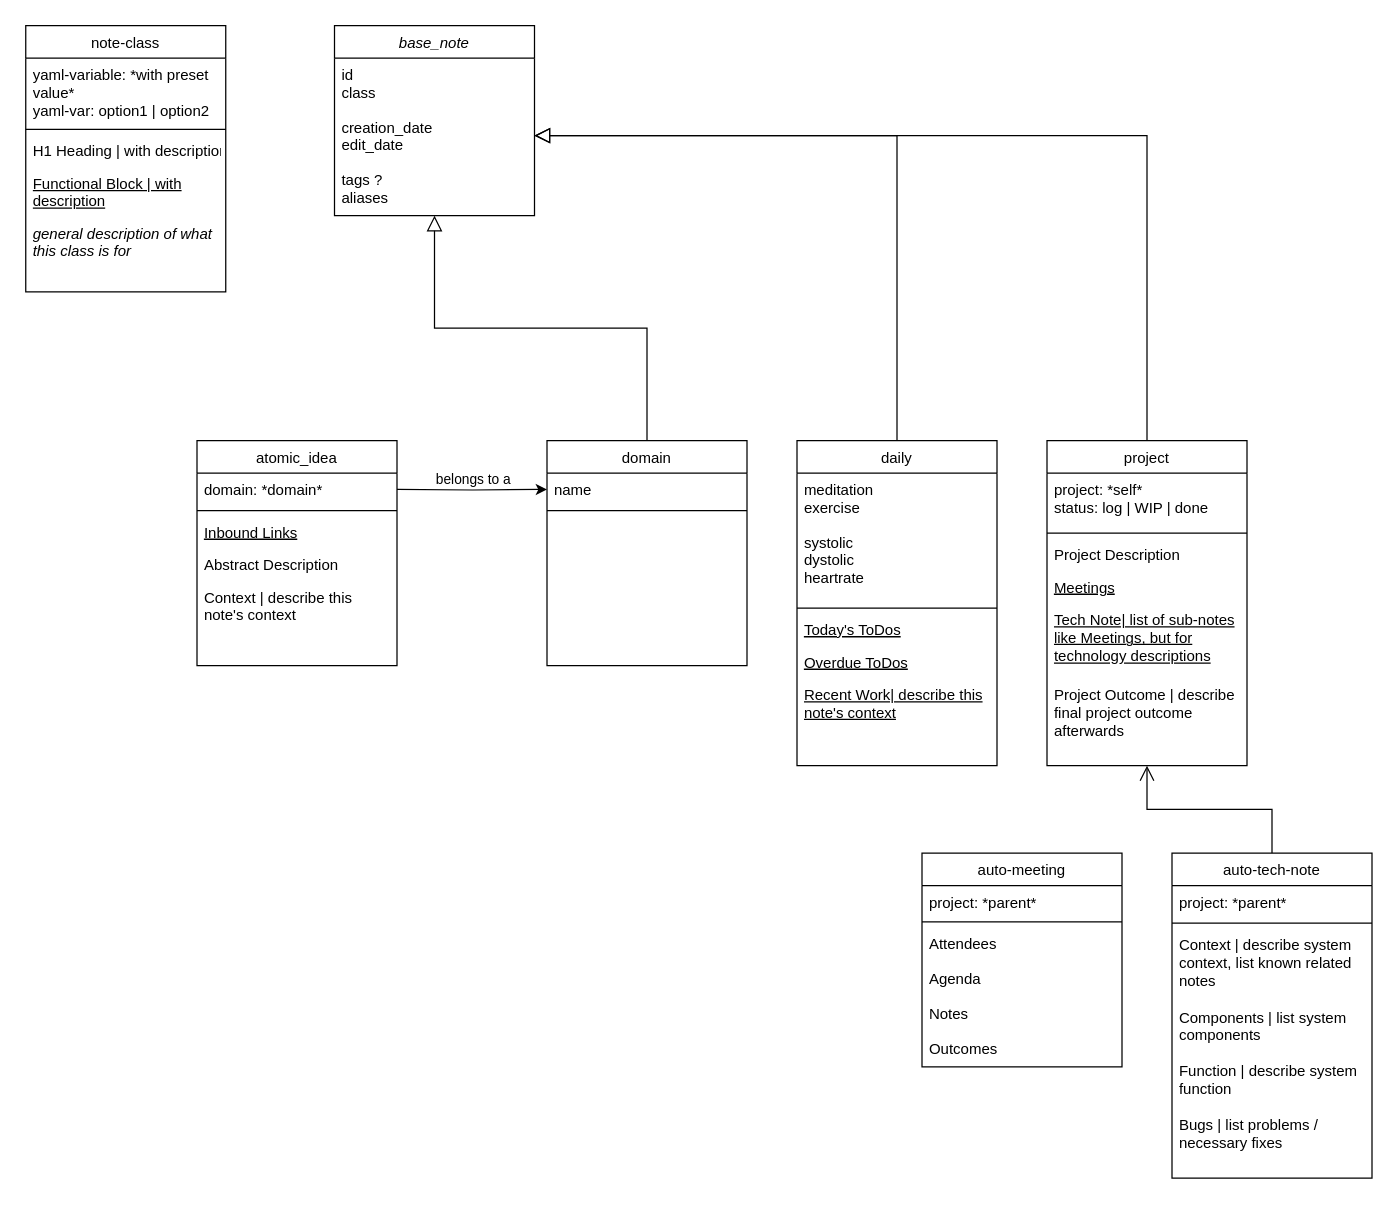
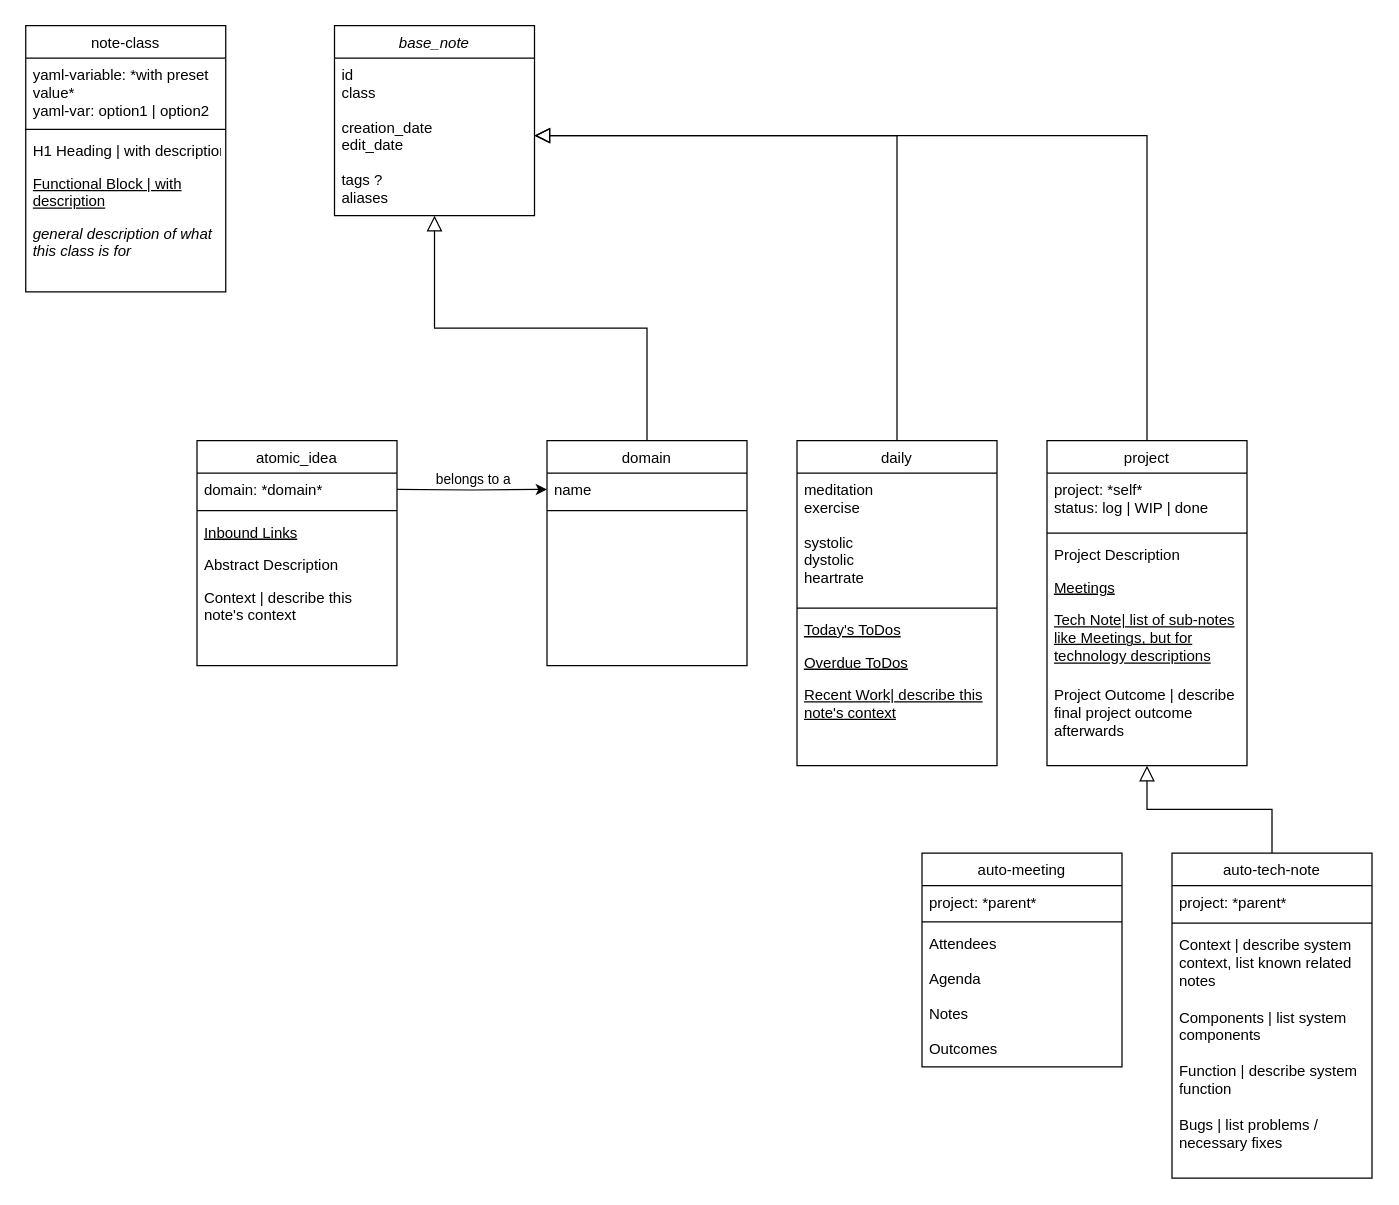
  <mxCell id="0" />
  <mxCell id="1" parent="0" />
  <mxCell id="2" value="base_note" style="swimlane;fontStyle=2;align=center;verticalAlign=top;childLayout=stackLayout;horizontal=1;startSize=26;horizontalStack=0;resizeParent=1;resizeLast=0;collapsible=1;marginBottom=0;rounded=0;shadow=0;strokeWidth=1;" parent="1" vertex="1"><mxGeometry x="267" y="20" width="160" height="152" as="geometry"><mxRectangle x="230" y="140" width="160" height="26" as="alternateBounds" /></mxGeometry></mxCell>
  <mxCell id="3" value="id&#10;class&#10;&#10;creation_date&#10;edit_date&#10;&#10;tags ?&#10;aliases&#10;" style="text;align=left;verticalAlign=top;spacingLeft=4;spacingRight=4;overflow=hidden;rotatable=0;points=[[0,0.5],[1,0.5]];portConstraint=eastwest;strokeColor=none;" parent="2" vertex="1"><mxGeometry y="26" width="160" height="124" as="geometry" /></mxCell>
  <mxCell id="4" value="atomic_idea" style="swimlane;fontStyle=0;align=center;verticalAlign=top;childLayout=stackLayout;horizontal=1;startSize=26;horizontalStack=0;resizeParent=1;resizeLast=0;collapsible=1;marginBottom=0;rounded=0;shadow=0;strokeWidth=1;" parent="1" vertex="1"><mxGeometry x="157" y="352" width="160" height="180" as="geometry"><mxRectangle x="130" y="380" width="160" height="26" as="alternateBounds" /></mxGeometry></mxCell>
  <mxCell id="5" value="domain: *domain*" style="text;align=left;verticalAlign=top;spacingLeft=4;spacingRight=4;overflow=hidden;rotatable=0;points=[[0,0.5],[1,0.5]];portConstraint=eastwest;" parent="4" vertex="1"><mxGeometry y="26" width="160" height="26" as="geometry" /></mxCell>
  <mxCell id="6" value="" style="line;html=1;strokeWidth=1;align=left;verticalAlign=middle;spacingTop=-1;spacingLeft=3;spacingRight=3;rotatable=0;labelPosition=right;points=[];portConstraint=eastwest;" parent="4" vertex="1"><mxGeometry y="52" width="160" height="8" as="geometry" /></mxCell>
  <mxCell id="7" value="Inbound Links" style="text;align=left;verticalAlign=top;spacingLeft=4;spacingRight=4;overflow=hidden;rotatable=0;points=[[0,0.5],[1,0.5]];portConstraint=eastwest;fontStyle=4" parent="4" vertex="1"><mxGeometry y="60" width="160" height="26" as="geometry" /></mxCell>
  <mxCell id="8" value="Abstract Description" style="text;align=left;verticalAlign=top;spacingLeft=4;spacingRight=4;overflow=hidden;rotatable=0;points=[[0,0.5],[1,0.5]];portConstraint=eastwest;" parent="4" vertex="1"><mxGeometry y="86" width="160" height="26" as="geometry" /></mxCell>
  <mxCell id="9" value="Context | describe this note's context" style="text;align=left;verticalAlign=top;spacingLeft=4;spacingRight=4;overflow=hidden;rotatable=0;points=[[0,0.5],[1,0.5]];portConstraint=eastwest;fontStyle=0;whiteSpace=wrap;" parent="4" vertex="1"><mxGeometry y="112" width="160" height="42" as="geometry" /></mxCell>
  <mxCell id="10" value="domain" style="swimlane;fontStyle=0;align=center;verticalAlign=top;childLayout=stackLayout;horizontal=1;startSize=26;horizontalStack=0;resizeParent=1;resizeLast=0;collapsible=1;marginBottom=0;rounded=0;shadow=0;strokeWidth=1;" parent="1" vertex="1"><mxGeometry x="437" y="352" width="160" height="180" as="geometry"><mxRectangle x="340" y="380" width="170" height="26" as="alternateBounds" /></mxGeometry></mxCell>
  <mxCell id="11" value="name" style="text;align=left;verticalAlign=top;spacingLeft=4;spacingRight=4;overflow=hidden;rotatable=0;points=[[0,0.5],[1,0.5]];portConstraint=eastwest;" parent="10" vertex="1"><mxGeometry y="26" width="160" height="26" as="geometry" /></mxCell>
  <mxCell id="12" value="" style="line;html=1;strokeWidth=1;align=left;verticalAlign=middle;spacingTop=-1;spacingLeft=3;spacingRight=3;rotatable=0;labelPosition=right;points=[];portConstraint=eastwest;" parent="10" vertex="1"><mxGeometry y="52" width="160" height="8" as="geometry" /></mxCell>
  <mxCell id="13" value="" style="endArrow=block;endSize=10;endFill=0;shadow=0;strokeWidth=1;rounded=0;edgeStyle=elbowEdgeStyle;elbow=vertical;" parent="1" source="10" target="2" edge="1"><mxGeometry width="160" relative="1" as="geometry"><mxPoint x="247" y="185" as="sourcePoint" /><mxPoint x="347" y="83" as="targetPoint" /></mxGeometry></mxCell>
  <mxCell id="14" style="edgeStyle=orthogonalEdgeStyle;rounded=0;orthogonalLoop=1;jettySize=auto;html=1;exitX=1;exitY=0.5;exitDx=0;exitDy=0;entryX=0;entryY=0.5;entryDx=0;entryDy=0;" parent="1" target="11" edge="1"><mxGeometry relative="1" as="geometry"><mxPoint x="317" y="391" as="sourcePoint" /></mxGeometry></mxCell>
  <mxCell id="15" value="belongs to a" style="edgeLabel;html=1;align=center;verticalAlign=middle;resizable=0;points=[];" parent="14" vertex="1" connectable="0"><mxGeometry x="-0.226" relative="1" as="geometry"><mxPoint x="14" y="-9" as="offset" /></mxGeometry></mxCell>
  <mxCell id="16" style="edgeStyle=orthogonalEdgeStyle;rounded=0;orthogonalLoop=1;jettySize=auto;html=1;exitX=0.5;exitY=0;exitDx=0;exitDy=0;entryX=1;entryY=0.5;entryDx=0;entryDy=0;endArrow=block;endSize=10;endFill=0;shadow=0;strokeWidth=1;" parent="1" source="17" target="3" edge="1"><mxGeometry relative="1" as="geometry" /></mxCell>
  <mxCell id="17" value="daily" style="swimlane;fontStyle=0;align=center;verticalAlign=top;childLayout=stackLayout;horizontal=1;startSize=26;horizontalStack=0;resizeParent=1;resizeLast=0;collapsible=1;marginBottom=0;rounded=0;shadow=0;strokeWidth=1;" parent="1" vertex="1"><mxGeometry x="637" y="352" width="160" height="260" as="geometry"><mxRectangle x="130" y="380" width="160" height="26" as="alternateBounds" /></mxGeometry></mxCell>
  <mxCell id="18" value="meditation&#10;exercise&#10;&#10;systolic&#10;dystolic&#10;heartrate" style="text;align=left;verticalAlign=top;spacingLeft=4;spacingRight=4;overflow=hidden;rotatable=0;points=[[0,0.5],[1,0.5]];portConstraint=eastwest;" parent="17" vertex="1"><mxGeometry y="26" width="160" height="104" as="geometry" /></mxCell>
  <mxCell id="19" value="" style="line;html=1;strokeWidth=1;align=left;verticalAlign=middle;spacingTop=-1;spacingLeft=3;spacingRight=3;rotatable=0;labelPosition=right;points=[];portConstraint=eastwest;" parent="17" vertex="1"><mxGeometry y="130" width="160" height="8" as="geometry" /></mxCell>
  <mxCell id="20" value="Today's ToDos" style="text;align=left;verticalAlign=top;spacingLeft=4;spacingRight=4;overflow=hidden;rotatable=0;points=[[0,0.5],[1,0.5]];portConstraint=eastwest;fontStyle=4" parent="17" vertex="1"><mxGeometry y="138" width="160" height="26" as="geometry" /></mxCell>
  <mxCell id="21" value="Overdue ToDos" style="text;align=left;verticalAlign=top;spacingLeft=4;spacingRight=4;overflow=hidden;rotatable=0;points=[[0,0.5],[1,0.5]];portConstraint=eastwest;fontStyle=4" parent="17" vertex="1"><mxGeometry y="164" width="160" height="26" as="geometry" /></mxCell>
  <mxCell id="22" value="Recent Work| describe this note's context" style="text;align=left;verticalAlign=top;spacingLeft=4;spacingRight=4;overflow=hidden;rotatable=0;points=[[0,0.5],[1,0.5]];portConstraint=eastwest;fontStyle=4;whiteSpace=wrap;" parent="17" vertex="1"><mxGeometry y="190" width="160" height="42" as="geometry" /></mxCell>
  <mxCell id="23" style="edgeStyle=orthogonalEdgeStyle;rounded=0;orthogonalLoop=1;jettySize=auto;html=1;exitX=0.5;exitY=0;exitDx=0;exitDy=0;entryX=1;entryY=0.5;entryDx=0;entryDy=0;endArrow=block;endSize=10;endFill=0;shadow=0;strokeWidth=1;" parent="1" source="24" target="3" edge="1"><mxGeometry relative="1" as="geometry" /></mxCell>
  <mxCell id="24" value="project" style="swimlane;fontStyle=0;align=center;verticalAlign=top;childLayout=stackLayout;horizontal=1;startSize=26;horizontalStack=0;resizeParent=1;resizeLast=0;collapsible=1;marginBottom=0;rounded=0;shadow=0;strokeWidth=1;" parent="1" vertex="1"><mxGeometry x="837" y="352" width="160" height="260" as="geometry"><mxRectangle x="130" y="380" width="160" height="26" as="alternateBounds" /></mxGeometry></mxCell>
  <mxCell id="25" value="project: *self*&#10;status: log | WIP | done&#10;&#10;" style="text;align=left;verticalAlign=top;spacingLeft=4;spacingRight=4;overflow=hidden;rotatable=0;points=[[0,0.5],[1,0.5]];portConstraint=eastwest;" parent="24" vertex="1"><mxGeometry y="26" width="160" height="44" as="geometry" /></mxCell>
  <mxCell id="26" value="" style="line;html=1;strokeWidth=1;align=left;verticalAlign=middle;spacingTop=-1;spacingLeft=3;spacingRight=3;rotatable=0;labelPosition=right;points=[];portConstraint=eastwest;" parent="24" vertex="1"><mxGeometry y="70" width="160" height="8" as="geometry" /></mxCell>
  <mxCell id="27" value="Project Description" style="text;align=left;verticalAlign=top;spacingLeft=4;spacingRight=4;overflow=hidden;rotatable=0;points=[[0,0.5],[1,0.5]];portConstraint=eastwest;fontStyle=0" parent="24" vertex="1"><mxGeometry y="78" width="160" height="26" as="geometry" /></mxCell>
  <mxCell id="28" value="Meetings" style="text;align=left;verticalAlign=top;spacingLeft=4;spacingRight=4;overflow=hidden;rotatable=0;points=[[0,0.5],[1,0.5]];portConstraint=eastwest;fontStyle=4" parent="24" vertex="1"><mxGeometry y="104" width="160" height="26" as="geometry" /></mxCell>
  <mxCell id="29" value="Tech Note| list of sub-notes like Meetings, but for technology descriptions" style="text;align=left;verticalAlign=top;spacingLeft=4;spacingRight=4;overflow=hidden;rotatable=0;points=[[0,0.5],[1,0.5]];portConstraint=eastwest;fontStyle=4;whiteSpace=wrap;" parent="24" vertex="1"><mxGeometry y="130" width="160" height="60" as="geometry" /></mxCell>
  <mxCell id="30" value="Project Outcome | describe final project outcome afterwards" style="text;align=left;verticalAlign=top;spacingLeft=4;spacingRight=4;overflow=hidden;rotatable=0;points=[[0,0.5],[1,0.5]];portConstraint=eastwest;fontStyle=0;whiteSpace=wrap;" parent="24" vertex="1"><mxGeometry y="190" width="160" height="50" as="geometry" /></mxCell>
  <mxCell id="31" value="auto-meeting" style="swimlane;fontStyle=0;align=center;verticalAlign=top;childLayout=stackLayout;horizontal=1;startSize=26;horizontalStack=0;resizeParent=1;resizeLast=0;collapsible=1;marginBottom=0;rounded=0;shadow=0;strokeWidth=1;" parent="1" vertex="1"><mxGeometry x="737" y="682" width="160" height="171" as="geometry"><mxRectangle x="130" y="380" width="160" height="26" as="alternateBounds" /></mxGeometry></mxCell>
  <mxCell id="32" value="project: *parent*" style="text;align=left;verticalAlign=top;spacingLeft=4;spacingRight=4;overflow=hidden;rotatable=0;points=[[0,0.5],[1,0.5]];portConstraint=eastwest;" parent="31" vertex="1"><mxGeometry y="26" width="160" height="25" as="geometry" /></mxCell>
  <mxCell id="33" value="" style="line;html=1;strokeWidth=1;align=left;verticalAlign=middle;spacingTop=-1;spacingLeft=3;spacingRight=3;rotatable=0;labelPosition=right;points=[];portConstraint=eastwest;" parent="31" vertex="1"><mxGeometry y="51" width="160" height="8" as="geometry" /></mxCell>
  <mxCell id="34" value="Attendees&#10;&#10;Agenda&#10;&#10;Notes&#10;&#10;Outcomes" style="text;align=left;verticalAlign=top;spacingLeft=4;spacingRight=4;overflow=hidden;rotatable=0;points=[[0,0.5],[1,0.5]];portConstraint=eastwest;fontStyle=0" parent="31" vertex="1"><mxGeometry y="59" width="160" height="112" as="geometry" /></mxCell>
- <mxCell id="35" style="edgeStyle=orthogonalEdgeStyle;rounded=0;orthogonalLoop=1;jettySize=auto;html=1;exitX=0.5;exitY=0;exitDx=0;exitDy=0;entryX=0.5;entryY=1;entryDx=0;entryDy=0;endArrow=open;endSize=10;endFill=0;shadow=0;strokeWidth=1;" parent="1" source="36" target="24" edge="1"><mxGeometry relative="1" as="geometry" /></mxCell>
+ <mxCell id="35" style="edgeStyle=orthogonalEdgeStyle;rounded=0;orthogonalLoop=1;jettySize=auto;html=1;exitX=0.5;exitY=0;exitDx=0;exitDy=0;entryX=0.5;entryY=1;entryDx=0;entryDy=0;endArrow=block;endSize=10;endFill=0;shadow=0;strokeWidth=1;" parent="1" source="36" target="24" edge="1"><mxGeometry relative="1" as="geometry" /></mxCell>
  <mxCell id="36" value="auto-tech-note" style="swimlane;fontStyle=0;align=center;verticalAlign=top;childLayout=stackLayout;horizontal=1;startSize=26;horizontalStack=0;resizeParent=1;resizeLast=0;collapsible=1;marginBottom=0;rounded=0;shadow=0;strokeWidth=1;" parent="1" vertex="1"><mxGeometry x="937" y="682" width="160" height="260" as="geometry"><mxRectangle x="130" y="380" width="160" height="26" as="alternateBounds" /></mxGeometry></mxCell>
  <mxCell id="37" value="project: *parent*" style="text;align=left;verticalAlign=top;spacingLeft=4;spacingRight=4;overflow=hidden;rotatable=0;points=[[0,0.5],[1,0.5]];portConstraint=eastwest;" parent="36" vertex="1"><mxGeometry y="26" width="160" height="26" as="geometry" /></mxCell>
  <mxCell id="38" value="" style="line;html=1;strokeWidth=1;align=left;verticalAlign=middle;spacingTop=-1;spacingLeft=3;spacingRight=3;rotatable=0;labelPosition=right;points=[];portConstraint=eastwest;" parent="36" vertex="1"><mxGeometry y="52" width="160" height="8" as="geometry" /></mxCell>
  <mxCell id="39" value="Context | describe system context, list known related notes&#10;&#10;Components | list system components&#10;&#10;Function | describe system function&#10;&#10;Bugs | list problems / necessary fixes" style="text;align=left;verticalAlign=top;spacingLeft=4;spacingRight=4;overflow=hidden;rotatable=0;points=[[0,0.5],[1,0.5]];portConstraint=eastwest;fontStyle=0;whiteSpace=wrap;" parent="36" vertex="1"><mxGeometry y="60" width="160" height="191" as="geometry" /></mxCell>
  <mxCell id="40" value="note-class" style="swimlane;fontStyle=0;align=center;verticalAlign=top;childLayout=stackLayout;horizontal=1;startSize=26;horizontalStack=0;resizeParent=1;resizeLast=0;collapsible=1;marginBottom=0;rounded=0;shadow=0;strokeWidth=1;" parent="1" vertex="1"><mxGeometry x="20" y="20" width="160" height="213" as="geometry"><mxRectangle x="130" y="380" width="160" height="26" as="alternateBounds" /></mxGeometry></mxCell>
  <mxCell id="41" value="yaml-variable: *with preset value*&#10;yaml-var: option1 | option2" style="text;align=left;verticalAlign=top;spacingLeft=4;spacingRight=4;overflow=hidden;rotatable=0;points=[[0,0.5],[1,0.5]];portConstraint=eastwest;whiteSpace=wrap;" parent="40" vertex="1"><mxGeometry y="26" width="160" height="53" as="geometry" /></mxCell>
  <mxCell id="42" value="" style="line;html=1;strokeWidth=1;align=left;verticalAlign=middle;spacingTop=-1;spacingLeft=3;spacingRight=3;rotatable=0;labelPosition=right;points=[];portConstraint=eastwest;" parent="40" vertex="1"><mxGeometry y="79" width="160" height="8" as="geometry" /></mxCell>
  <mxCell id="43" value="H1 Heading | with description" style="text;align=left;verticalAlign=top;spacingLeft=4;spacingRight=4;overflow=hidden;rotatable=0;points=[[0,0.5],[1,0.5]];portConstraint=eastwest;fontStyle=0" parent="40" vertex="1"><mxGeometry y="87" width="160" height="26" as="geometry" /></mxCell>
  <mxCell id="44" value="Functional Block | with description&#10;" style="text;align=left;verticalAlign=top;spacingLeft=4;spacingRight=4;overflow=hidden;rotatable=0;points=[[0,0.5],[1,0.5]];portConstraint=eastwest;fontStyle=4;whiteSpace=wrap;" parent="40" vertex="1"><mxGeometry y="113" width="160" height="40" as="geometry" /></mxCell>
  <mxCell id="45" value="general description of what this class is for" style="text;align=left;verticalAlign=top;spacingLeft=4;spacingRight=4;overflow=hidden;rotatable=0;points=[[0,0.5],[1,0.5]];portConstraint=eastwest;fontStyle=2;whiteSpace=wrap;" parent="40" vertex="1"><mxGeometry y="153" width="160" height="60" as="geometry" /></mxCell>
